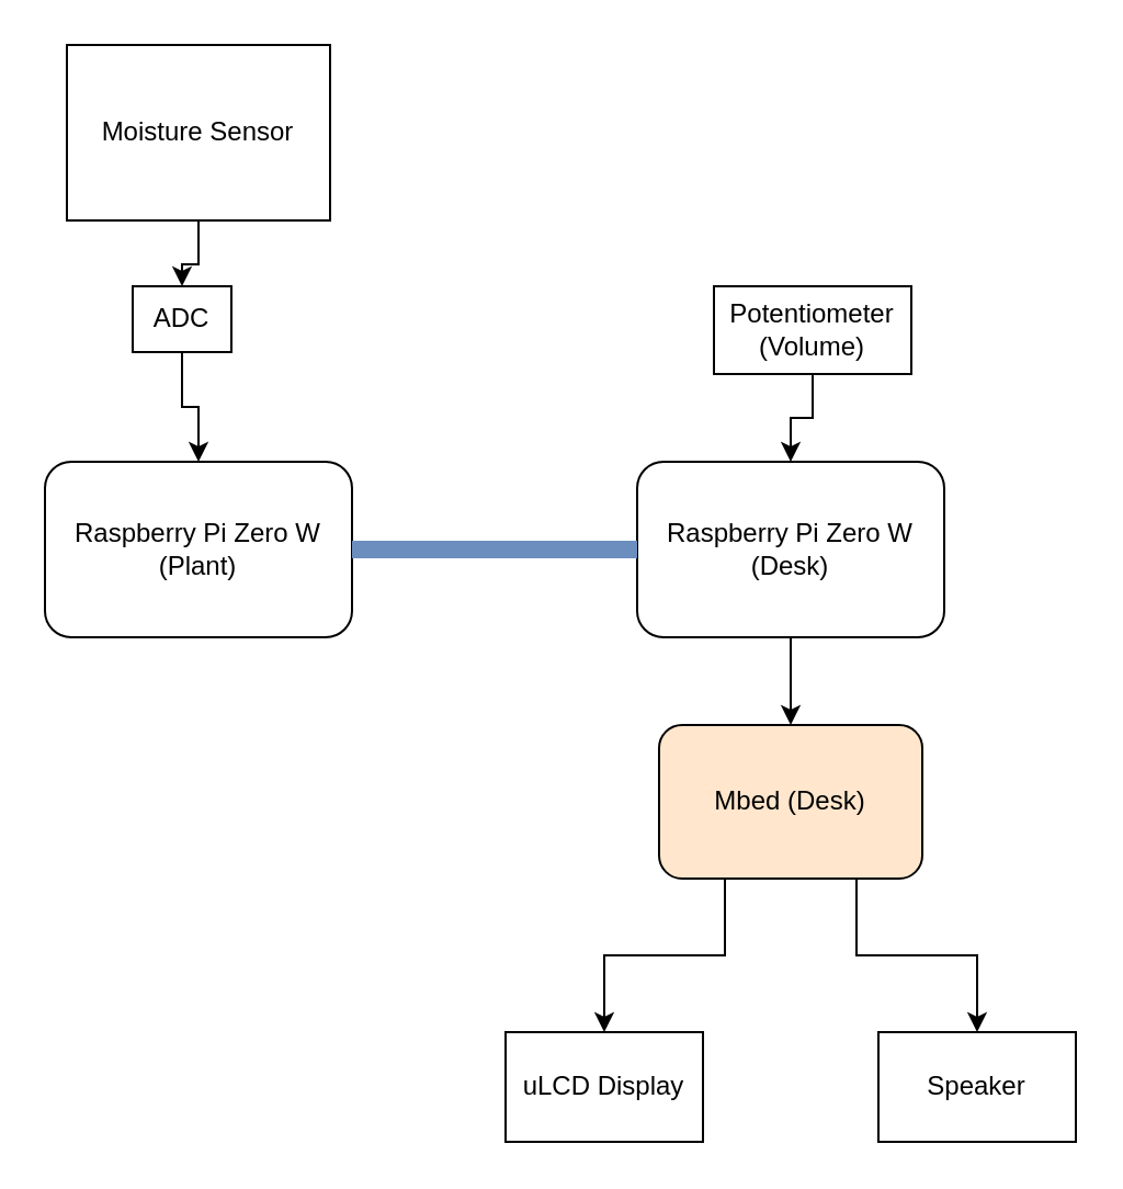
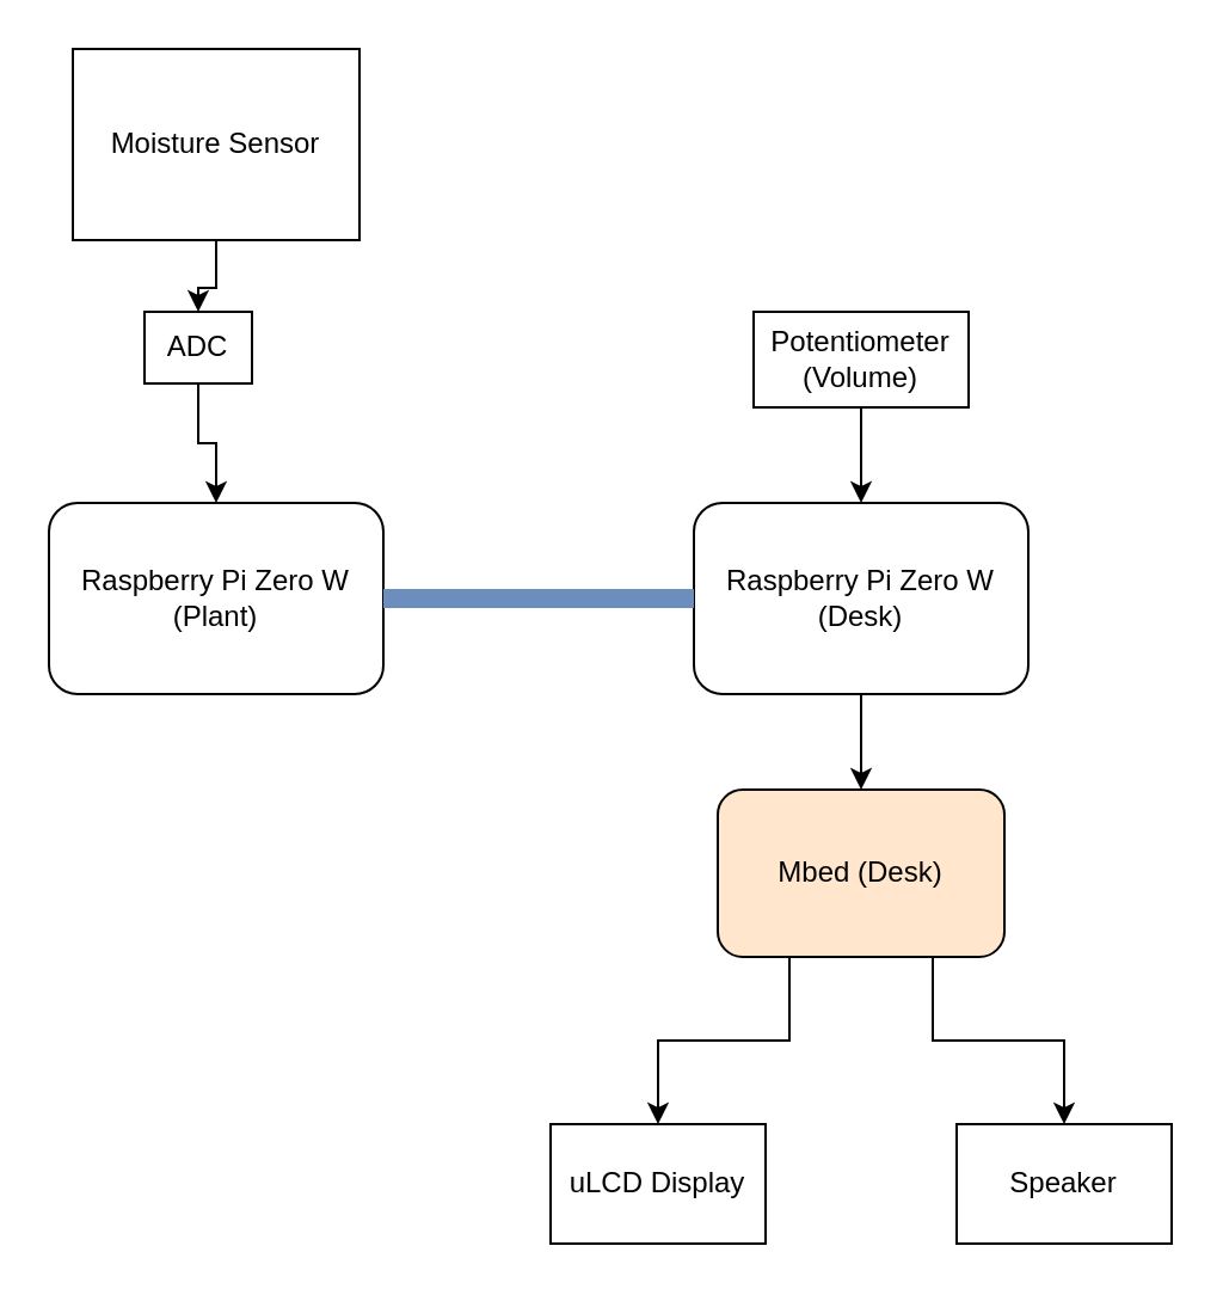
  <mxCell id="0" />
  <mxCell id="1" parent="0" />
  <mxCell id="2" value="" style="edgeStyle=orthogonalEdgeStyle;rounded=0;orthogonalLoop=1;jettySize=auto;html=1;" edge="1" parent="1" source="3" target="16"><mxGeometry relative="1" as="geometry" /></mxCell>
  <mxCell id="3" value="Raspberry Pi Zero W (Desk)" style="rounded=1;whiteSpace=wrap;html=1;" vertex="1" parent="1"><mxGeometry x="290" y="210" width="140" height="80" as="geometry" /></mxCell>
  <mxCell id="4" value="Raspberry Pi Zero W (Plant)" style="rounded=1;whiteSpace=wrap;html=1;" vertex="1" parent="1"><mxGeometry x="20" y="210" width="140" height="80" as="geometry" /></mxCell>
  <mxCell id="5" value="" style="edgeStyle=orthogonalEdgeStyle;rounded=0;orthogonalLoop=1;jettySize=auto;html=1;" edge="1" parent="1" source="6" target="8"><mxGeometry relative="1" as="geometry" /></mxCell>
  <mxCell id="6" value="Moisture Sensor" style="rounded=0;whiteSpace=wrap;html=1;" vertex="1" parent="1"><mxGeometry x="30" y="20" width="120" height="80" as="geometry" /></mxCell>
  <mxCell id="7" value="" style="edgeStyle=orthogonalEdgeStyle;rounded=0;orthogonalLoop=1;jettySize=auto;html=1;entryX=0.5;entryY=0;entryDx=0;entryDy=0;" edge="1" parent="1" source="8" target="4"><mxGeometry relative="1" as="geometry"><mxPoint x="85" y="210" as="targetPoint" /></mxGeometry></mxCell>
  <mxCell id="8" value="ADC" style="rounded=0;whiteSpace=wrap;html=1;" vertex="1" parent="1"><mxGeometry x="60" y="130" width="45" height="30" as="geometry" /></mxCell>
  <mxCell id="9" value="" style="endArrow=none;html=1;rounded=0;fillColor=#dae8fc;strokeColor=#6c8ebf;strokeWidth=8;exitX=0;exitY=0.5;exitDx=0;exitDy=0;" edge="1" parent="1" source="3"><mxGeometry width="50" height="50" relative="1" as="geometry"><mxPoint x="190" y="250" as="sourcePoint" /><mxPoint x="160" y="250" as="targetPoint" /></mxGeometry></mxCell>
  <mxCell id="10" value="" style="edgeStyle=orthogonalEdgeStyle;rounded=0;orthogonalLoop=1;jettySize=auto;html=1;" edge="1" parent="1" source="11" target="3"><mxGeometry relative="1" as="geometry" /></mxCell>
- <mxCell id="11" value="Potentiometer&lt;br&gt;(Volume)" style="rounded=0;whiteSpace=wrap;html=1;" vertex="1" parent="1"><mxGeometry x="325" y="130" width="90" height="40" as="geometry" /></mxCell>
+ <mxCell id="11" value="Potentiometer&lt;br&gt;(Volume)" style="rounded=0;whiteSpace=wrap;html=1;" vertex="1" parent="1"><mxGeometry x="315" y="130" width="90" height="40" as="geometry" /></mxCell>
  <mxCell id="12" value="uLCD Display" style="rounded=0;whiteSpace=wrap;html=1;" vertex="1" parent="1"><mxGeometry x="230" y="470" width="90" height="50" as="geometry" /></mxCell>
  <mxCell id="13" value="Speaker" style="rounded=0;whiteSpace=wrap;html=1;" vertex="1" parent="1"><mxGeometry x="400" y="470" width="90" height="50" as="geometry" /></mxCell>
  <mxCell id="14" style="edgeStyle=orthogonalEdgeStyle;rounded=0;orthogonalLoop=1;jettySize=auto;html=1;exitX=0.25;exitY=1;exitDx=0;exitDy=0;entryX=0.5;entryY=0;entryDx=0;entryDy=0;" edge="1" parent="1" source="16" target="12"><mxGeometry relative="1" as="geometry" /></mxCell>
  <mxCell id="15" style="edgeStyle=orthogonalEdgeStyle;rounded=0;orthogonalLoop=1;jettySize=auto;html=1;exitX=0.75;exitY=1;exitDx=0;exitDy=0;entryX=0.5;entryY=0;entryDx=0;entryDy=0;" edge="1" parent="1" source="16" target="13"><mxGeometry relative="1" as="geometry" /></mxCell>
  <mxCell id="16" value="Mbed (Desk)" style="rounded=1;whiteSpace=wrap;html=1;fillColor=#ffe6cc;" vertex="1" parent="1"><mxGeometry x="300" y="330" width="120" height="70" as="geometry" /></mxCell>
  <mxCell id="17" style="edgeStyle=orthogonalEdgeStyle;rounded=0;orthogonalLoop=1;jettySize=auto;html=1;exitX=0.5;exitY=1;exitDx=0;exitDy=0;" edge="1" parent="1" source="16" target="16"><mxGeometry relative="1" as="geometry" /></mxCell>
